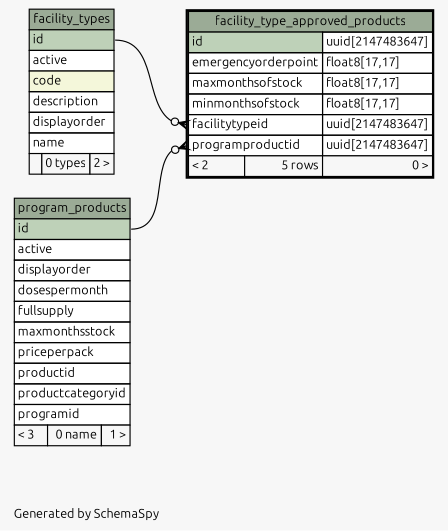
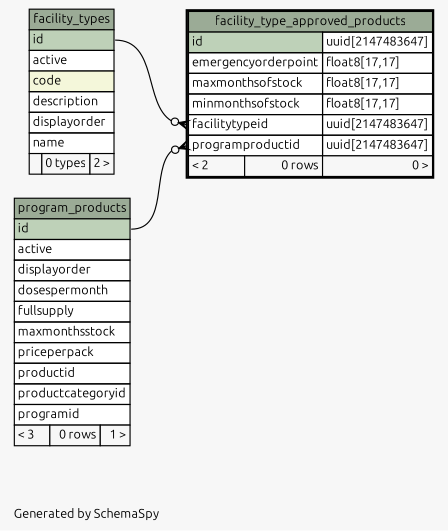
  digraph {
    bgcolor="#f7f7f7"
    fontname=Ubuntu
    fontsize=11
    label="\nGenerated by SchemaSpy"
    labeljust=l
    nodesep=0.18
    rankdir=RL
    ranksep=0.46
    node [fontname=Ubuntu fontsize=11 shape=plaintext]
    edge [arrowhead=none arrowsize=0.8 arrowtail=crowodot dir=back fontname=Ubuntu headport="id:e"]
-   n1 [label=<     <TABLE BORDER="2" CELLBORDER="1" CELLSPACING="0" BGCOLOR="#ffffff">       <TR><TD COLSPAN="3" BGCOLOR="#9bab96" ALIGN="CENTER">facility_type_approved_products</TD></TR>       <TR><TD PORT="id" COLSPAN="2" BGCOLOR="#bed1b8" ALIGN="LEFT">id</TD><TD PORT="id.type" ALIGN="LEFT">uuid[2147483647]</TD></TR>       <TR><TD PORT="emergencyorderpoint" COLSPAN="2" ALIGN="LEFT">emergencyorderpoint</TD><TD PORT="emergencyorderpoint.type" ALIGN="LEFT">float8[17,17]</TD></TR>       <TR><TD PORT="maxmonthsofstock" COLSPAN="2" ALIGN="LEFT">maxmonthsofstock</TD><TD PORT="maxmonthsofstock.type" ALIGN="LEFT">float8[17,17]</TD></TR>       <TR><TD PORT="minmonthsofstock" COLSPAN="2" ALIGN="LEFT">minmonthsofstock</TD><TD PORT="minmonthsofstock.type" ALIGN="LEFT">float8[17,17]</TD></TR>       <TR><TD PORT="facilitytypeid" COLSPAN="2" ALIGN="LEFT">facilitytypeid</TD><TD PORT="facilitytypeid.type" ALIGN="LEFT">uuid[2147483647]</TD></TR>       <TR><TD PORT="programproductid" COLSPAN="2" ALIGN="LEFT">programproductid</TD><TD PORT="programproductid.type" ALIGN="LEFT">uuid[2147483647]</TD></TR>       <TR><TD ALIGN="LEFT" BGCOLOR="#f7f7f7">&lt; 2</TD><TD ALIGN="RIGHT" BGCOLOR="#f7f7f7">5 rows</TD><TD ALIGN="RIGHT" BGCOLOR="#f7f7f7">0 &gt;</TD></TR>     </TABLE>>]
+   n1 [label=<     <TABLE BORDER="2" CELLBORDER="1" CELLSPACING="0" BGCOLOR="#ffffff">       <TR><TD COLSPAN="3" BGCOLOR="#9bab96" ALIGN="CENTER">facility_type_approved_products</TD></TR>       <TR><TD PORT="id" COLSPAN="2" BGCOLOR="#bed1b8" ALIGN="LEFT">id</TD><TD PORT="id.type" ALIGN="LEFT">uuid[2147483647]</TD></TR>       <TR><TD PORT="emergencyorderpoint" COLSPAN="2" ALIGN="LEFT">emergencyorderpoint</TD><TD PORT="emergencyorderpoint.type" ALIGN="LEFT">float8[17,17]</TD></TR>       <TR><TD PORT="maxmonthsofstock" COLSPAN="2" ALIGN="LEFT">maxmonthsofstock</TD><TD PORT="maxmonthsofstock.type" ALIGN="LEFT">float8[17,17]</TD></TR>       <TR><TD PORT="minmonthsofstock" COLSPAN="2" ALIGN="LEFT">minmonthsofstock</TD><TD PORT="minmonthsofstock.type" ALIGN="LEFT">float8[17,17]</TD></TR>       <TR><TD PORT="facilitytypeid" COLSPAN="2" ALIGN="LEFT">facilitytypeid</TD><TD PORT="facilitytypeid.type" ALIGN="LEFT">uuid[2147483647]</TD></TR>       <TR><TD PORT="programproductid" COLSPAN="2" ALIGN="LEFT">programproductid</TD><TD PORT="programproductid.type" ALIGN="LEFT">uuid[2147483647]</TD></TR>       <TR><TD ALIGN="LEFT" BGCOLOR="#f7f7f7">&lt; 2</TD><TD ALIGN="RIGHT" BGCOLOR="#f7f7f7">0 rows</TD><TD ALIGN="RIGHT" BGCOLOR="#f7f7f7">0 &gt;</TD></TR>     </TABLE>>]
    n2 [label=<     <TABLE BORDER="0" CELLBORDER="1" CELLSPACING="0" BGCOLOR="#ffffff">       <TR><TD COLSPAN="3" BGCOLOR="#9bab96" ALIGN="CENTER">facility_types</TD></TR>       <TR><TD PORT="id" COLSPAN="3" BGCOLOR="#bed1b8" ALIGN="LEFT">id</TD></TR>       <TR><TD PORT="active" COLSPAN="3" ALIGN="LEFT">active</TD></TR>       <TR><TD PORT="code" COLSPAN="3" BGCOLOR="#f4f7da" ALIGN="LEFT">code</TD></TR>       <TR><TD PORT="description" COLSPAN="3" ALIGN="LEFT">description</TD></TR>       <TR><TD PORT="displayorder" COLSPAN="3" ALIGN="LEFT">displayorder</TD></TR>       <TR><TD PORT="name" COLSPAN="3" ALIGN="LEFT">name</TD></TR>       <TR><TD ALIGN="LEFT" BGCOLOR="#f7f7f7">  </TD><TD ALIGN="RIGHT" BGCOLOR="#f7f7f7">0 types</TD><TD ALIGN="RIGHT" BGCOLOR="#f7f7f7">2 &gt;</TD></TR>     </TABLE>>]
-   n3 [label=<     <TABLE BORDER="0" CELLBORDER="1" CELLSPACING="0" BGCOLOR="#ffffff">       <TR><TD COLSPAN="3" BGCOLOR="#9bab96" ALIGN="CENTER">program_products</TD></TR>       <TR><TD PORT="id" COLSPAN="3" BGCOLOR="#bed1b8" ALIGN="LEFT">id</TD></TR>       <TR><TD PORT="active" COLSPAN="3" ALIGN="LEFT">active</TD></TR>       <TR><TD PORT="displayorder" COLSPAN="3" ALIGN="LEFT">displayorder</TD></TR>       <TR><TD PORT="dosespermonth" COLSPAN="3" ALIGN="LEFT">dosespermonth</TD></TR>       <TR><TD PORT="fullsupply" COLSPAN="3" ALIGN="LEFT">fullsupply</TD></TR>       <TR><TD PORT="maxmonthsstock" COLSPAN="3" ALIGN="LEFT">maxmonthsstock</TD></TR>       <TR><TD PORT="priceperpack" COLSPAN="3" ALIGN="LEFT">priceperpack</TD></TR>       <TR><TD PORT="productid" COLSPAN="3" ALIGN="LEFT">productid</TD></TR>       <TR><TD PORT="productcategoryid" COLSPAN="3" ALIGN="LEFT">productcategoryid</TD></TR>       <TR><TD PORT="programid" COLSPAN="3" ALIGN="LEFT">programid</TD></TR>       <TR><TD ALIGN="LEFT" BGCOLOR="#f7f7f7">&lt; 3</TD><TD ALIGN="RIGHT" BGCOLOR="#f7f7f7">0 name</TD><TD ALIGN="RIGHT" BGCOLOR="#f7f7f7">1 &gt;</TD></TR>     </TABLE>>]
+   n3 [label=<     <TABLE BORDER="0" CELLBORDER="1" CELLSPACING="0" BGCOLOR="#ffffff">       <TR><TD COLSPAN="3" BGCOLOR="#9bab96" ALIGN="CENTER">program_products</TD></TR>       <TR><TD PORT="id" COLSPAN="3" BGCOLOR="#bed1b8" ALIGN="LEFT">id</TD></TR>       <TR><TD PORT="active" COLSPAN="3" ALIGN="LEFT">active</TD></TR>       <TR><TD PORT="displayorder" COLSPAN="3" ALIGN="LEFT">displayorder</TD></TR>       <TR><TD PORT="dosespermonth" COLSPAN="3" ALIGN="LEFT">dosespermonth</TD></TR>       <TR><TD PORT="fullsupply" COLSPAN="3" ALIGN="LEFT">fullsupply</TD></TR>       <TR><TD PORT="maxmonthsstock" COLSPAN="3" ALIGN="LEFT">maxmonthsstock</TD></TR>       <TR><TD PORT="priceperpack" COLSPAN="3" ALIGN="LEFT">priceperpack</TD></TR>       <TR><TD PORT="productid" COLSPAN="3" ALIGN="LEFT">productid</TD></TR>       <TR><TD PORT="productcategoryid" COLSPAN="3" ALIGN="LEFT">productcategoryid</TD></TR>       <TR><TD PORT="programid" COLSPAN="3" ALIGN="LEFT">programid</TD></TR>       <TR><TD ALIGN="LEFT" BGCOLOR="#f7f7f7">&lt; 3</TD><TD ALIGN="RIGHT" BGCOLOR="#f7f7f7">0 rows</TD><TD ALIGN="RIGHT" BGCOLOR="#f7f7f7">1 &gt;</TD></TR>     </TABLE>>]
    n1 -> n2 [tailport="facilitytypeid:w"]
    n1 -> n3 [tailport="programproductid:w"]
  }
